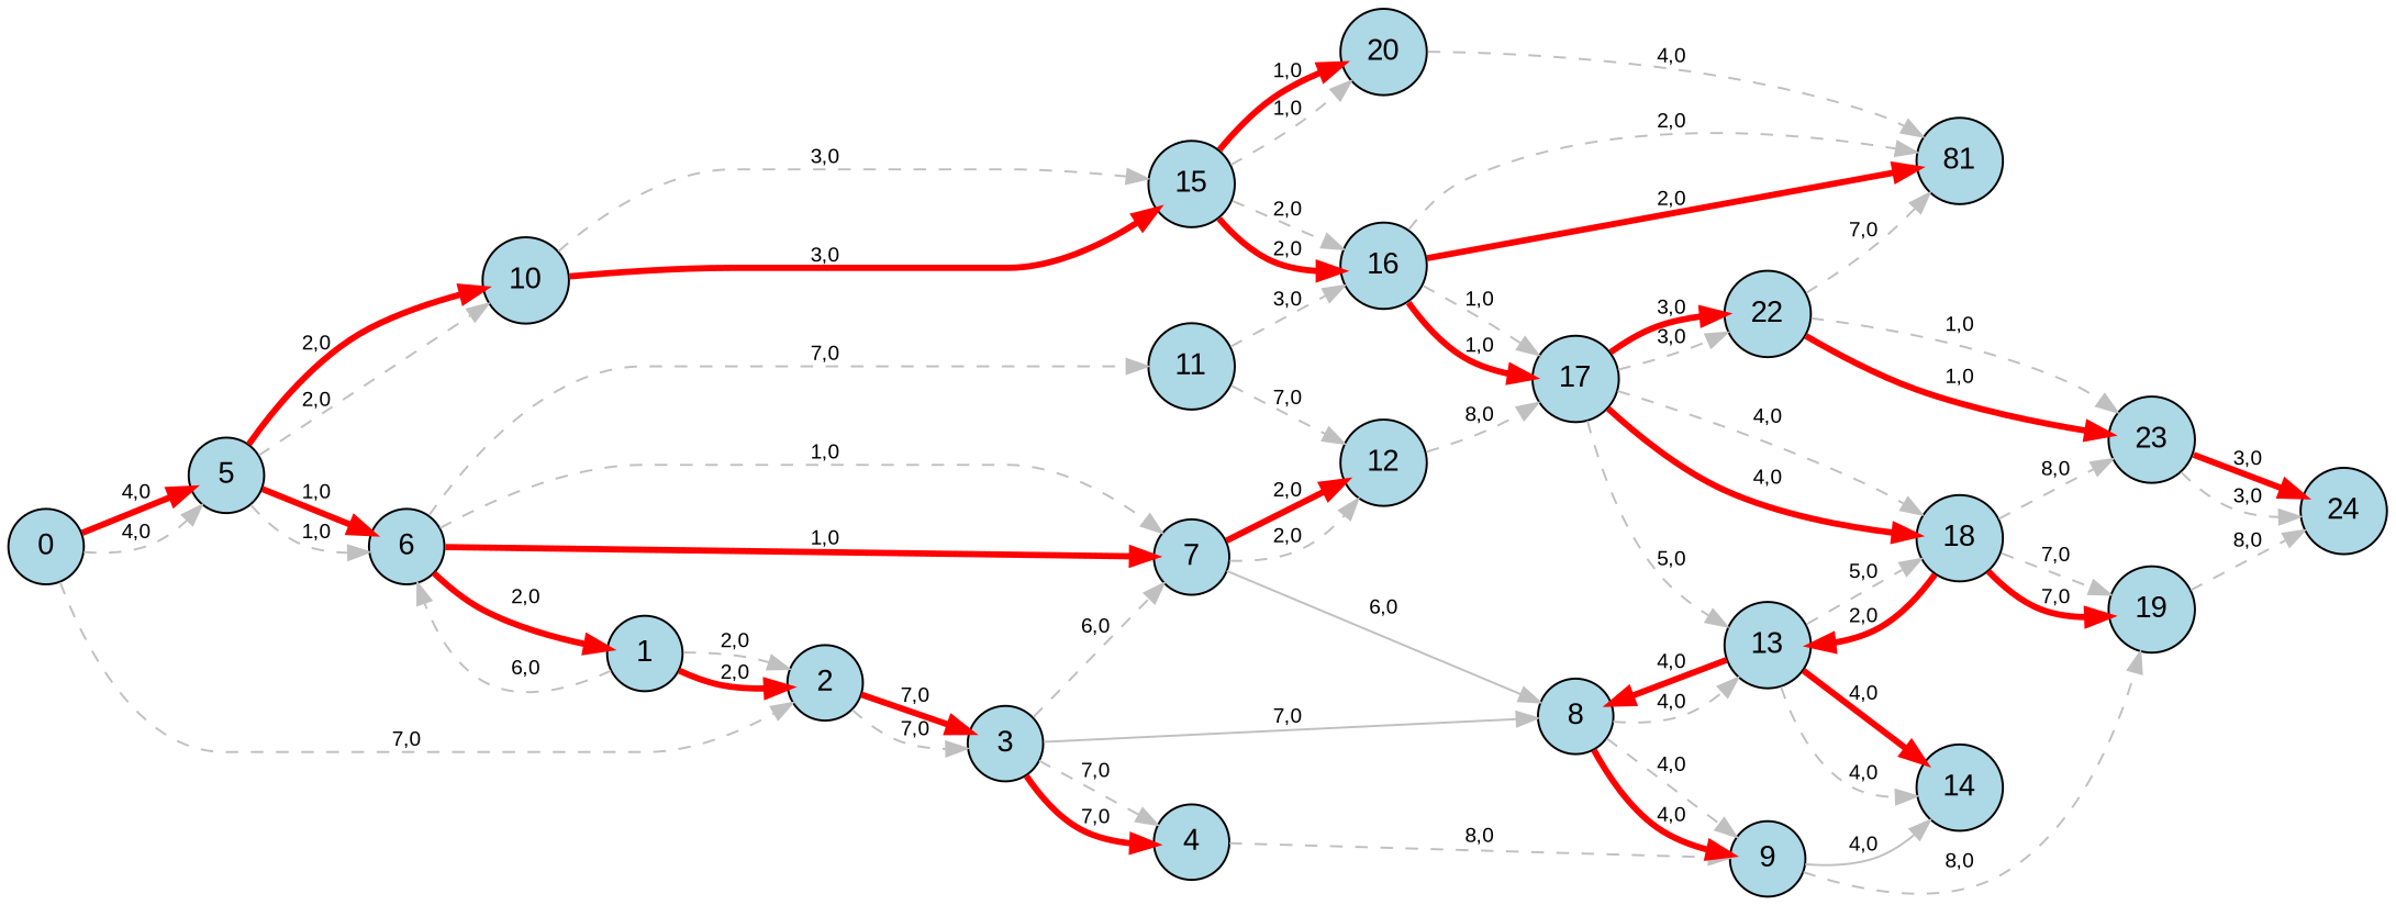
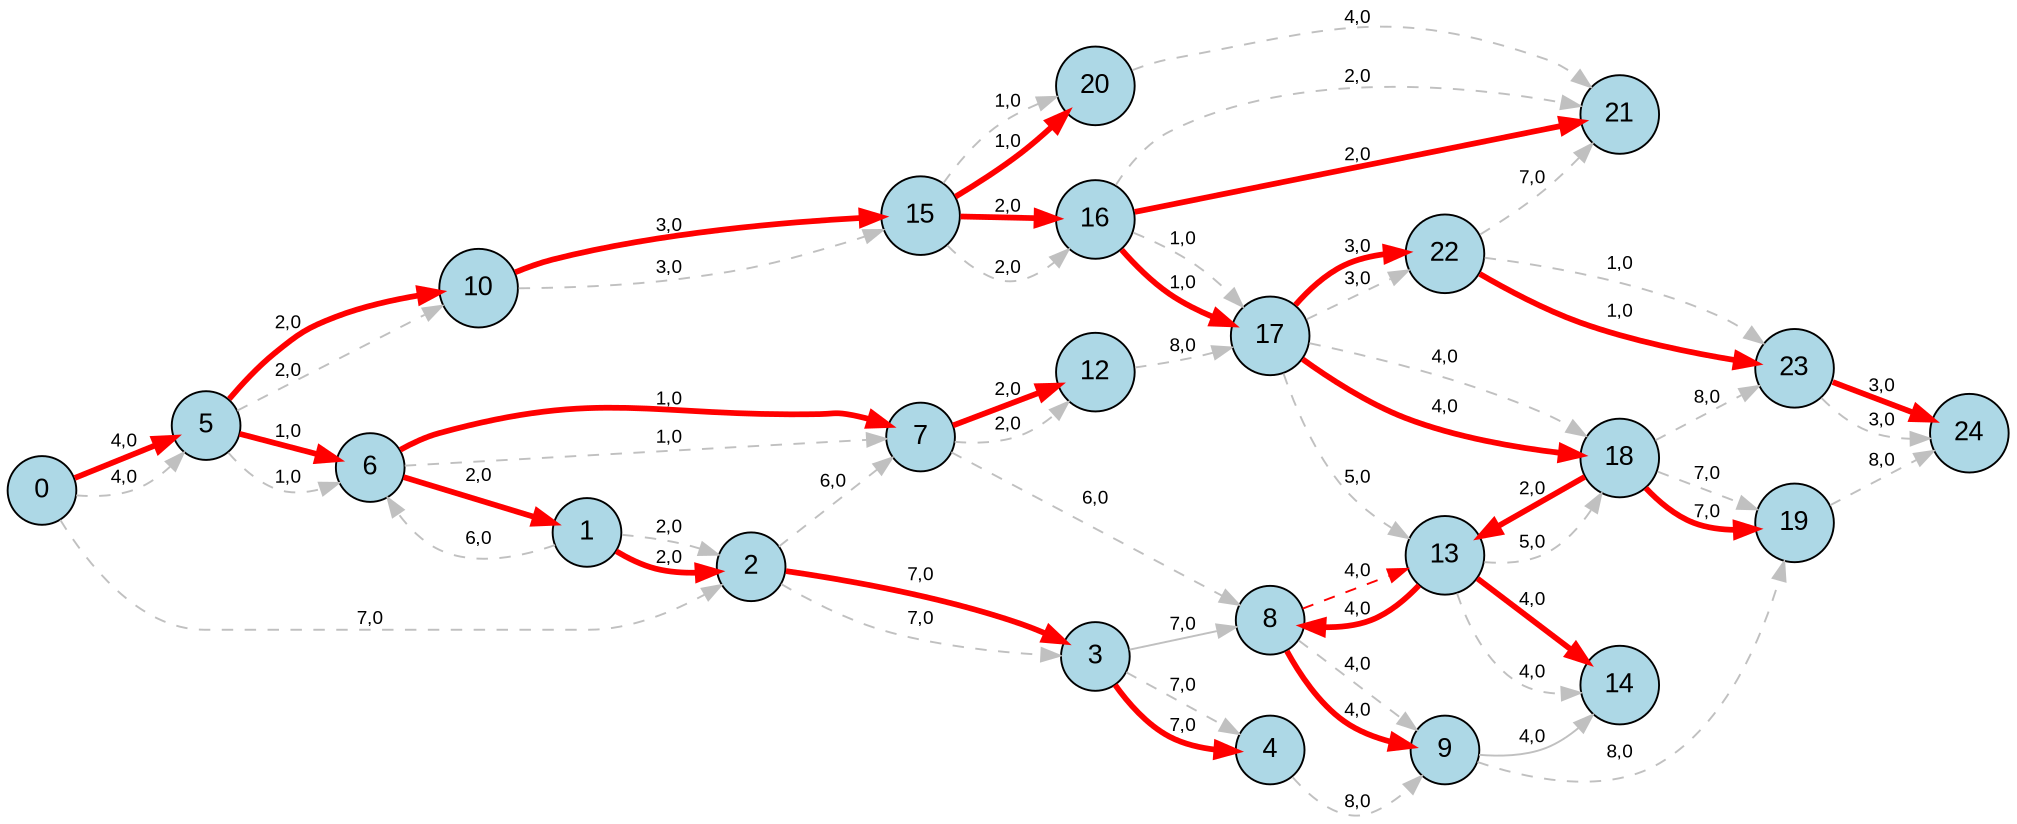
  digraph {
    rankdir=LR
    node [fillcolor=lightblue fontname=Arial shape=circle style=filled]
    edge [color=gray fontname=Arial fontsize=10 penwidth=1 style=dashed]
    0
    5
    2
    1
    6
    10
    3
    7
-   11
    15
    4
    8
    12
    16
    9
    13
    17
    14
    19
    18
    20
-   21 [label=81]
+   21
    22
    23
    24
    0 -> 5 [label="4,0"]
    0 -> 5 [color=red label="4,0" penwidth=3.0 style=solid]
    0 -> 2 [label="7,0"]
    5 -> 6 [label="1,0"]
    5 -> 6 [color=red label="1,0" penwidth=3.0 style=solid]
    5 -> 10 [label="2,0"]
    5 -> 10 [color=red label="2,0" penwidth=3.0 style=solid]
    2 -> 3 [label="7,0"]
    2 -> 3 [color=red label="7,0" penwidth=3.0 style=solid]
-   3 -> 7 [label="6,0"]
+   2 -> 7 [label="6,0"]
    1 -> 2 [label="2,0"]
    1 -> 2 [color=red label="2,0" penwidth=3.0 style=solid]
    1 -> 6 [label="6,0"]
    6 -> 1 [color=red label="2,0" penwidth=3.0 style=solid]
    6 -> 7 [label="1,0"]
    6 -> 7 [color=red label="1,0" penwidth=3.0 style=solid]
-   6 -> 11 [label="7,0"]
    10 -> 15 [label="3,0"]
    10 -> 15 [color=red label="3,0" penwidth=3.0 style=solid]
    3 -> 4 [label="7,0"]
    3 -> 4 [color=red label="7,0" penwidth=3.0 style=solid]
    3 -> 8 [label="7,0" style=solid]
-   7 -> 8 [label="6,0" style=solid]
+   7 -> 8 [label="6,0"]
    7 -> 12 [label="2,0"]
    7 -> 12 [color=red label="2,0" penwidth=3.0 style=solid]
-   11 -> 12 [label="7,0"]
-   11 -> 16 [label="3,0"]
    15 -> 16 [label="2,0"]
    15 -> 16 [color=red label="2,0" penwidth=3.0 style=solid]
    15 -> 20 [label="1,0"]
    15 -> 20 [color=red label="1,0" penwidth=3.0 style=solid]
    4 -> 9 [label="8,0"]
    8 -> 9 [label="4,0"]
    8 -> 9 [color=red label="4,0" penwidth=3.0 style=solid]
-   8 -> 13 [label="4,0"]
+   8 -> 13 [color=red label="4,0"]
    12 -> 17 [label="8,0"]
    16 -> 17 [label="1,0"]
    16 -> 17 [color=red label="1,0" penwidth=3.0 style=solid]
    16 -> 21 [label="2,0"]
    16 -> 21 [color=red label="2,0" penwidth=3.0 style=solid]
    9 -> 14 [label="4,0" style=solid]
    9 -> 19 [label="8,0"]
    13 -> 8 [color=red label="4,0" penwidth=3.0 style=solid]
    13 -> 14 [label="4,0"]
    13 -> 14 [color=red label="4,0" penwidth=3.0 style=solid]
    13 -> 18 [label="5,0"]
    17 -> 13 [label="5,0"]
    17 -> 18 [label="4,0"]
    17 -> 18 [color=red label="4,0" penwidth=3.0 style=solid]
    17 -> 22 [label="3,0"]
    17 -> 22 [color=red label="3,0" penwidth=3.0 style=solid]
    19 -> 24 [label="8,0"]
    18 -> 13 [color=red label="2,0" penwidth=3.0 style=solid]
    18 -> 19 [label="7,0"]
    18 -> 19 [color=red label="7,0" penwidth=3.0 style=solid]
    18 -> 23 [label="8,0"]
    20 -> 21 [label="4,0"]
    22 -> 21 [label="7,0"]
    22 -> 23 [label="1,0"]
    22 -> 23 [color=red label="1,0" penwidth=3.0 style=solid]
    23 -> 24 [label="3,0"]
    23 -> 24 [color=red label="3,0" penwidth=3.0 style=solid]
  }
